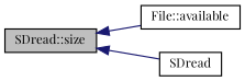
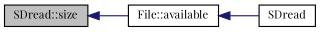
  digraph {
    fontname="Playfair Display"
    rankdir=LR
    node [color=black fillcolor=white fontname="Playfair Display" fontsize=10 shape=record style=filled]
    edge [color=midnightblue dir=back fontname="Playfair Display" fontsize=10 labelfontname=Helvetica labelfontsize=10 style=solid]
    n1 [fillcolor=grey75 fontcolor=black height=0.2 label="SDread::size" width=0.4]
    n2 [height=0.2 label="File::available" width=0.4]
    n3 [height=0.2 label=SDread width=0.4]
    n1 -> n2
-   n1 -> n3
+   n2 -> n3
  }
